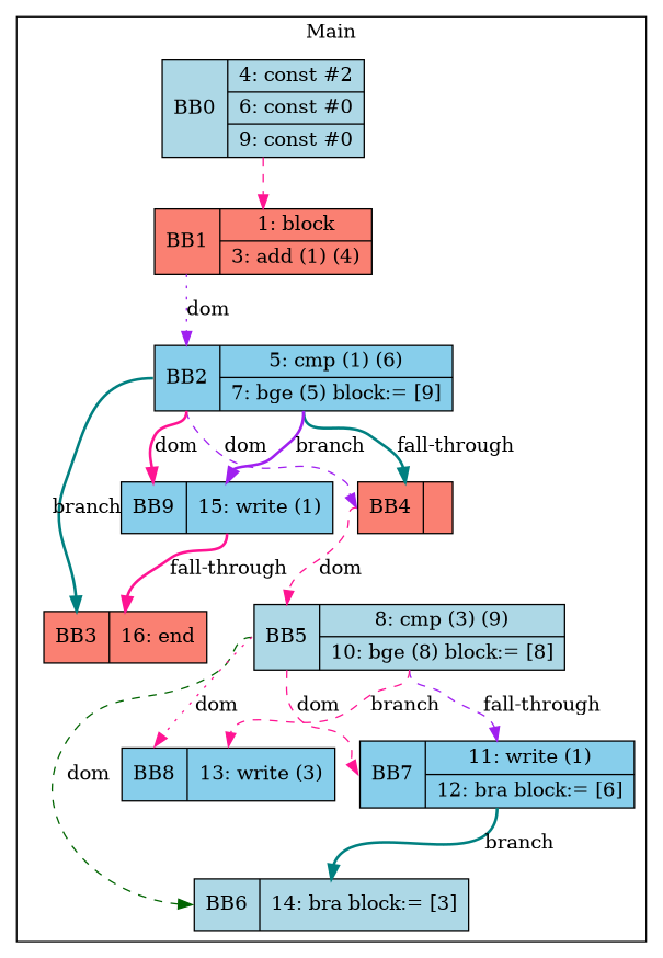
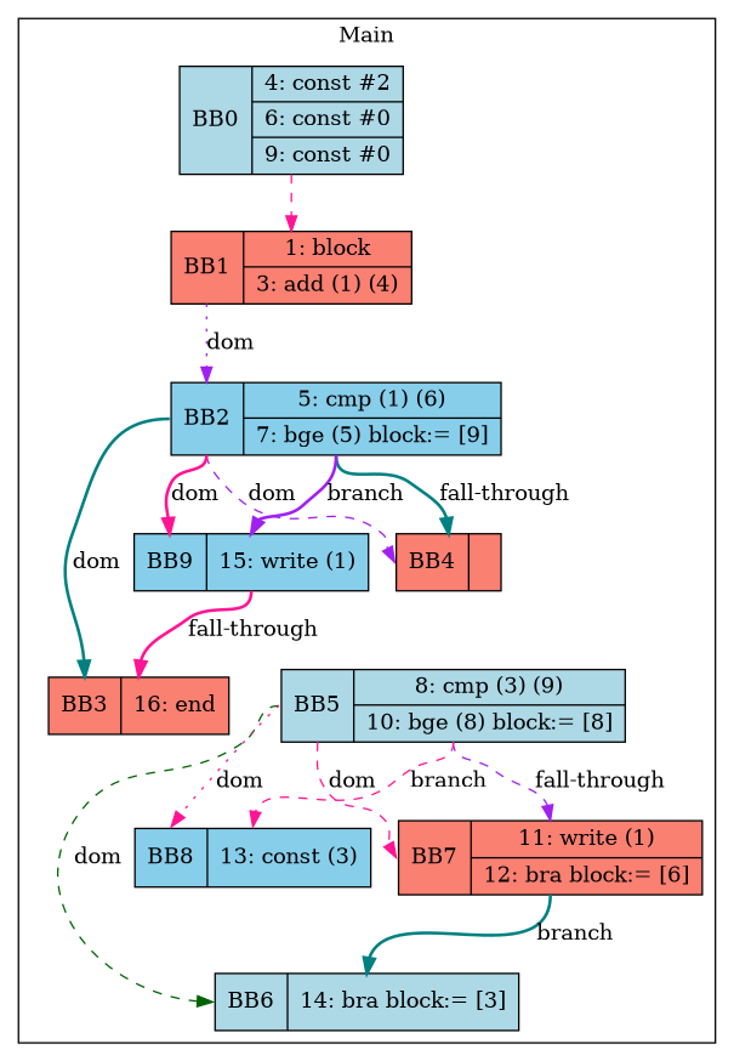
  digraph {
    node [fillcolor=skyblue shape=record style=filled]
    edge [color=deeppink headport=b style=dashed tailport=b]
    n1 [fillcolor=lightblue label="<b>BB0|{4: const #2|6: const #0|9: const #0}"]
    n2 [fillcolor=salmon label="<b>BB1|{1: block|3: add (1) (4)}"]
    n3 [label="<b>BB2|{5: cmp (1) (6)|7: bge (5) block:= [9]}"]
    n4 [fillcolor=salmon label="<b>BB3|{16: end}"]
    n5 [fillcolor=salmon label="<b>BB4|}"]
    n6 [fillcolor=lightblue label="<b>BB5|{8: cmp (3) (9)|10: bge (8) block:= [8]}"]
    n7 [fillcolor=lightblue label="<b>BB6|{14: bra block:= [3]}"]
-   n8 [label="<b>BB7|{11: write (1)|12: bra block:= [6]}"]
-   n9 [label="<b>BB8|{13: write (3)}"]
+   n8 [fillcolor=salmon label="<b>BB7|{11: write (1)|12: bra block:= [6]}"]
+   n9 [label="<b>BB8|{13: const (3)}"]
    n10 [label="<b>BB9|{15: write (1)}"]
    subgraph cluster_1 {
      label=Main
      n1
      n2
      n3
      n4
      n5
      n6
      n7
      n8
      n9
      n10
    }
    n1 -> n2 [headport=n tailport=s]
    n2 -> n3 [color=purple label=dom style=dotted]
-   n3 -> n4 [color=teal label=branch style=bold]
+   n3 -> n4 [color=teal label=dom style=bold]
    n3 -> n5 [color=purple label=dom]
    n3 -> n5 [color=teal headport=n label="fall-through" style=bold tailport=s]
    n3 -> n10 [label=dom style=bold]
    n3 -> n10 [color=purple headport=n label=branch style=bold tailport=s]
-   n5 -> n6 [label=dom]
    n6 -> n7 [color=darkgreen label=dom]
    n6 -> n8 [label=dom]
    n6 -> n8 [color=purple headport=n label="fall-through" tailport=s]
    n6 -> n9 [label=dom style=dotted]
    n6 -> n9 [headport=n label=branch tailport=s]
    n8 -> n7 [color=teal headport=n label=branch style=bold tailport=s]
    n10 -> n4 [headport=n label="fall-through" style=bold tailport=s]
  }
